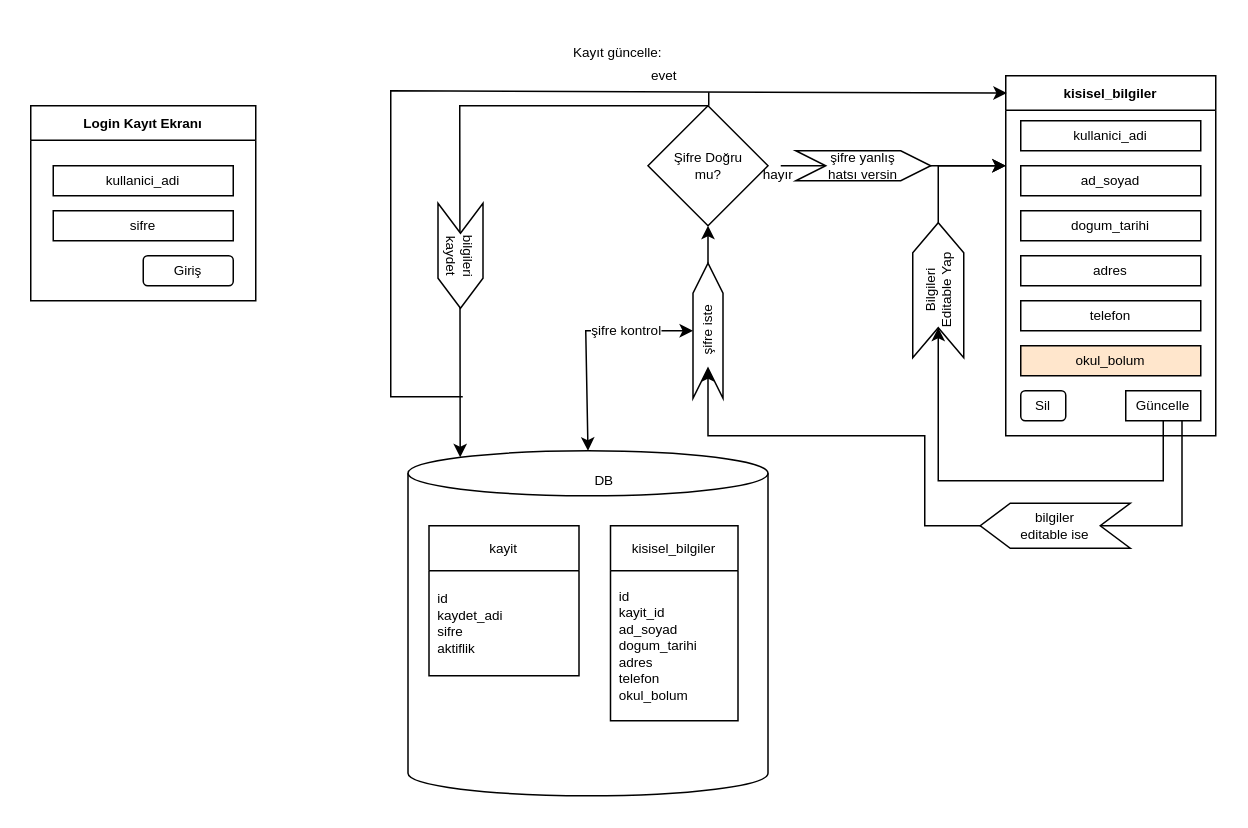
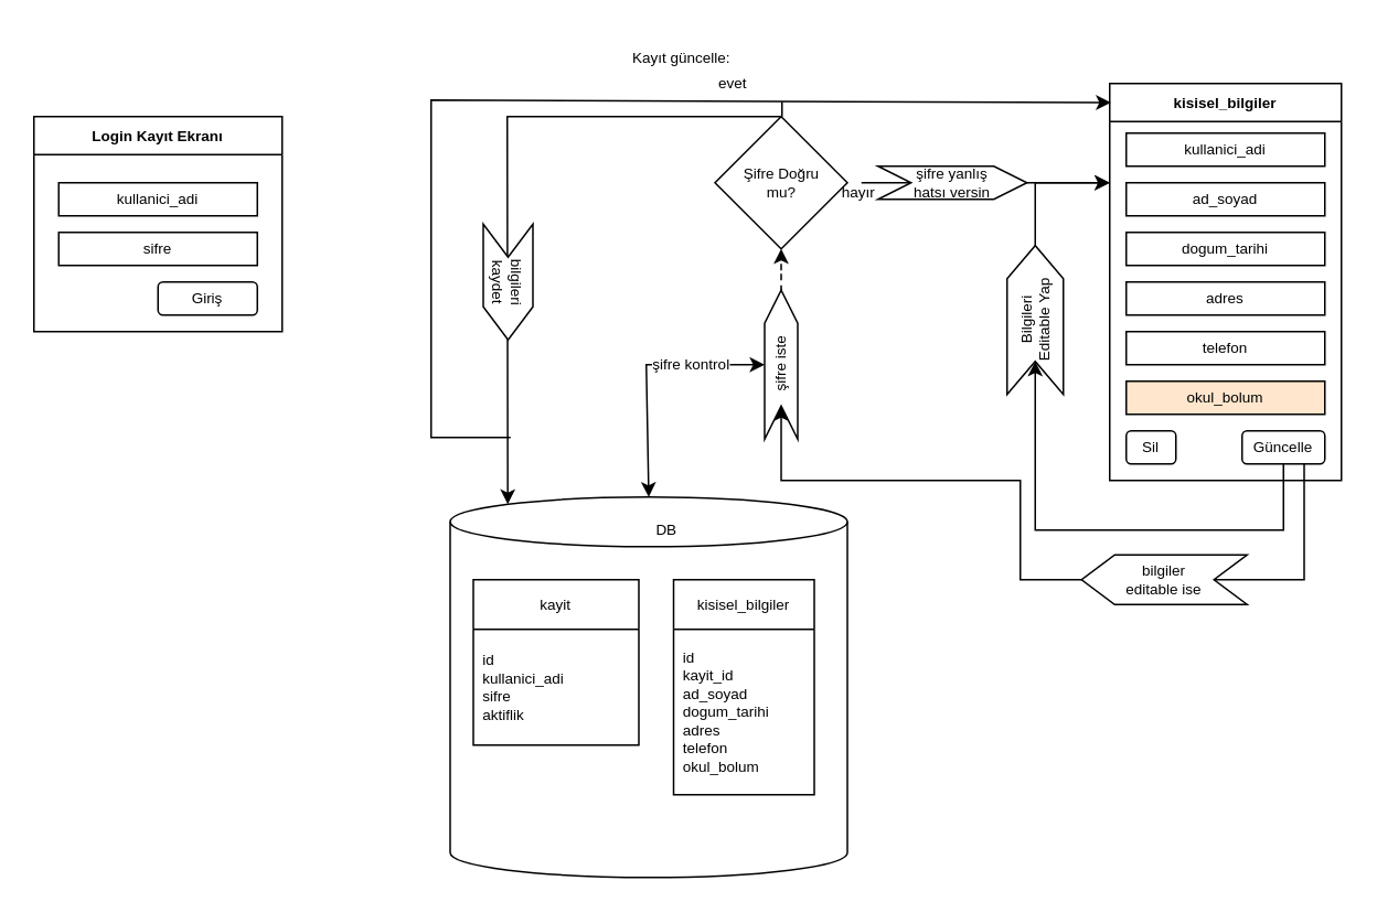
  <mxCell id="0" />
  <mxCell id="1" parent="0" />
  <mxCell id="2" value="Login Kayıt Ekranı" style="swimlane;fontSize=9;" vertex="1" parent="1"><mxGeometry x="20" y="70" width="150" height="130" as="geometry" /></mxCell>
  <mxCell id="3" value="kullanici_adi" style="rounded=0;whiteSpace=wrap;html=1;fontSize=9;" vertex="1" parent="2"><mxGeometry x="15" y="40" width="120" height="20" as="geometry" /></mxCell>
  <mxCell id="4" value="sifre" style="rounded=0;whiteSpace=wrap;html=1;fontSize=9;" vertex="1" parent="2"><mxGeometry x="15" y="70" width="120" height="20" as="geometry" /></mxCell>
  <mxCell id="5" value="Giriş" style="rounded=1;whiteSpace=wrap;html=1;fontSize=9;" vertex="1" parent="2"><mxGeometry x="75" y="100" width="60" height="20" as="geometry" /></mxCell>
  <mxCell id="6" value="" style="shape=cylinder3;whiteSpace=wrap;html=1;boundedLbl=1;backgroundOutline=1;size=15;fontSize=9;" vertex="1" parent="1"><mxGeometry x="271.5" y="300" width="240" height="230" as="geometry" /></mxCell>
  <mxCell id="7" value="kayit" style="swimlane;fontStyle=0;childLayout=stackLayout;horizontal=1;startSize=30;horizontalStack=0;resizeParent=1;resizeParentMax=0;resizeLast=0;collapsible=1;marginBottom=0;fontSize=9;" vertex="1" parent="1"><mxGeometry x="285.5" y="350" width="100" height="100" as="geometry" /></mxCell>
- <mxCell id="8" value="id&#10;kaydet_adi&#10;sifre&#10;aktiflik" style="text;strokeColor=none;fillColor=none;align=left;verticalAlign=middle;spacingLeft=4;spacingRight=4;overflow=hidden;points=[[0,0.5],[1,0.5]];portConstraint=eastwest;rotatable=0;fontSize=9;" vertex="1" parent="7"><mxGeometry y="30" width="100" height="70" as="geometry" /></mxCell>
+ <mxCell id="8" value="id&#10;kullanici_adi&#10;sifre&#10;aktiflik" style="text;strokeColor=none;fillColor=none;align=left;verticalAlign=middle;spacingLeft=4;spacingRight=4;overflow=hidden;points=[[0,0.5],[1,0.5]];portConstraint=eastwest;rotatable=0;fontSize=9;" vertex="1" parent="7"><mxGeometry y="30" width="100" height="70" as="geometry" /></mxCell>
  <mxCell id="9" value="kisisel_bilgiler" style="swimlane;fontStyle=0;childLayout=stackLayout;horizontal=1;startSize=30;horizontalStack=0;resizeParent=1;resizeParentMax=0;resizeLast=0;collapsible=1;marginBottom=0;fontSize=9;" vertex="1" parent="1"><mxGeometry x="406.5" y="350" width="85" height="130" as="geometry" /></mxCell>
  <mxCell id="10" value="id&#10;kayit_id&#10;ad_soyad&#10;dogum_tarihi&#10;adres&#10;telefon&#10;okul_bolum" style="text;strokeColor=none;fillColor=none;align=left;verticalAlign=middle;spacingLeft=4;spacingRight=4;overflow=hidden;points=[[0,0.5],[1,0.5]];portConstraint=eastwest;rotatable=0;fontSize=9;" vertex="1" parent="9"><mxGeometry y="30" width="85" height="100" as="geometry" /></mxCell>
  <mxCell id="11" value="Kayıt güncelle:" style="text;html=1;strokeColor=none;fillColor=none;align=center;verticalAlign=middle;whiteSpace=wrap;rounded=0;fontSize=9;" vertex="1" parent="1"><mxGeometry x="361.5" y="20" width="98.5" height="30" as="geometry" /></mxCell>
  <mxCell id="12" value="DB" style="text;html=1;align=center;verticalAlign=middle;resizable=0;points=[];autosize=1;strokeColor=none;fillColor=none;fontSize=9;" vertex="1" parent="1"><mxGeometry x="381.5" y="310" width="40" height="20" as="geometry" /></mxCell>
  <mxCell id="13" value="kisisel_bilgiler" style="swimlane;fontSize=9;" vertex="1" parent="1"><mxGeometry x="670" y="50" width="140" height="240" as="geometry" /></mxCell>
  <mxCell id="14" value="kullanici_adi" style="rounded=0;whiteSpace=wrap;html=1;fontSize=9;" vertex="1" parent="13"><mxGeometry x="10" y="30" width="120" height="20" as="geometry" /></mxCell>
  <mxCell id="15" value="dogum_tarihi" style="rounded=0;whiteSpace=wrap;html=1;fontSize=9;" vertex="1" parent="13"><mxGeometry x="10" y="90" width="120" height="20" as="geometry" /></mxCell>
  <mxCell id="16" value="adres" style="rounded=0;whiteSpace=wrap;html=1;fontSize=9;" vertex="1" parent="13"><mxGeometry x="10" y="120" width="120" height="20" as="geometry" /></mxCell>
  <mxCell id="17" value="telefon" style="rounded=0;whiteSpace=wrap;html=1;fontSize=9;" vertex="1" parent="13"><mxGeometry x="10" y="150" width="120" height="20" as="geometry" /></mxCell>
  <mxCell id="18" value="okul_bolum" style="rounded=0;whiteSpace=wrap;html=1;fontSize=9;fillColor=#ffe6cc;" vertex="1" parent="13"><mxGeometry x="10" y="180" width="120" height="20" as="geometry" /></mxCell>
  <mxCell id="19" value="ad_soyad" style="rounded=0;whiteSpace=wrap;html=1;fontSize=9;" vertex="1" parent="13"><mxGeometry x="10" y="60" width="120" height="20" as="geometry" /></mxCell>
- <mxCell id="20" value="Güncelle" style="whiteSpace=wrap;html=1;fontSize=9;rounded=0;" vertex="1" parent="13"><mxGeometry x="80" y="210" width="50" height="20" as="geometry" /></mxCell>
+ <mxCell id="20" value="Güncelle" style="rounded=1;whiteSpace=wrap;html=1;fontSize=9;" vertex="1" parent="13"><mxGeometry x="80" y="210" width="50" height="20" as="geometry" /></mxCell>
  <mxCell id="21" value="Sil" style="rounded=1;whiteSpace=wrap;html=1;fontSize=9;" vertex="1" parent="13"><mxGeometry x="10" y="210" width="30" height="20" as="geometry" /></mxCell>
- <mxCell id="22" style="edgeStyle=orthogonalEdgeStyle;rounded=0;orthogonalLoop=1;jettySize=auto;html=1;fontSize=9;entryX=0.5;entryY=1;entryDx=0;entryDy=0;startArrow=none;" edge="1" parent="1" source="25" target="24"><mxGeometry relative="1" as="geometry"><mxPoint x="470" y="200" as="targetPoint" /></mxGeometry></mxCell>
+ <mxCell id="22" style="edgeStyle=orthogonalEdgeStyle;rounded=0;orthogonalLoop=1;jettySize=auto;html=1;fontSize=9;entryX=0.5;entryY=1;entryDx=0;entryDy=0;startArrow=none;dashed=1;" edge="1" parent="1" source="25" target="24"><mxGeometry relative="1" as="geometry"><mxPoint x="470" y="200" as="targetPoint" /></mxGeometry></mxCell>
  <mxCell id="23" style="edgeStyle=orthogonalEdgeStyle;rounded=0;orthogonalLoop=1;jettySize=auto;html=1;fontSize=9;startArrow=none;" edge="1" parent="1" source="39"><mxGeometry relative="1" as="geometry"><mxPoint x="670" y="110" as="targetPoint" /><Array as="points"><mxPoint x="520" y="110" /><mxPoint x="520" y="110" /></Array></mxGeometry></mxCell>
  <mxCell id="24" value="Şifre Doğru&lt;br&gt;mu?" style="rhombus;whiteSpace=wrap;html=1;fontSize=9;" vertex="1" parent="1"><mxGeometry x="431.5" y="70" width="80" height="80" as="geometry" /></mxCell>
  <mxCell id="25" value="şifre iste" style="shape=step;perimeter=stepPerimeter;whiteSpace=wrap;html=1;fixedSize=1;fontSize=9;rotation=-90;" vertex="1" parent="1"><mxGeometry x="426.5" y="210" width="90" height="20" as="geometry" /></mxCell>
  <mxCell id="26" value="" style="endArrow=classic;startArrow=classic;html=1;rounded=0;fontSize=9;entryX=0.5;entryY=0;entryDx=0;entryDy=0;exitX=0.5;exitY=0;exitDx=0;exitDy=0;exitPerimeter=0;" edge="1" parent="1" source="6" target="25"><mxGeometry width="50" height="50" relative="1" as="geometry"><mxPoint x="410" y="280" as="sourcePoint" /><mxPoint x="480" y="200" as="targetPoint" /><Array as="points"><mxPoint x="390" y="220" /></Array></mxGeometry></mxCell>
  <mxCell id="27" value="şifre kontrol" style="edgeLabel;html=1;align=center;verticalAlign=middle;resizable=0;points=[];fontSize=9;" vertex="1" connectable="0" parent="26"><mxGeometry x="0.413" y="1" relative="1" as="geometry"><mxPoint as="offset" /></mxGeometry></mxCell>
  <mxCell id="28" value="hayır" style="text;html=1;align=center;verticalAlign=middle;resizable=0;points=[];autosize=1;strokeColor=none;fillColor=none;fontSize=9;" vertex="1" parent="1"><mxGeometry x="498" y="106" width="40" height="20" as="geometry" /></mxCell>
  <mxCell id="29" style="edgeStyle=orthogonalEdgeStyle;rounded=0;orthogonalLoop=1;jettySize=auto;html=1;entryX=0;entryY=0.25;entryDx=0;entryDy=0;fontSize=9;exitX=1;exitY=0.5;exitDx=0;exitDy=0;" edge="1" parent="1" source="30" target="13"><mxGeometry relative="1" as="geometry" /></mxCell>
  <mxCell id="30" value="Bilgileri &lt;br&gt;Editable Yap" style="shape=step;perimeter=stepPerimeter;whiteSpace=wrap;html=1;fixedSize=1;fontSize=9;rotation=-90;" vertex="1" parent="1"><mxGeometry x="580" y="176" width="90" height="34" as="geometry" /></mxCell>
  <mxCell id="31" value="evet" style="text;html=1;align=center;verticalAlign=middle;resizable=0;points=[];autosize=1;strokeColor=none;fillColor=none;fontSize=9;" vertex="1" parent="1"><mxGeometry x="421.5" y="40" width="40" height="20" as="geometry" /></mxCell>
  <mxCell id="32" style="edgeStyle=orthogonalEdgeStyle;rounded=0;orthogonalLoop=1;jettySize=auto;html=1;entryX=0;entryY=0.5;entryDx=0;entryDy=0;fontSize=9;" edge="1" parent="1" source="20" target="30"><mxGeometry relative="1" as="geometry"><Array as="points"><mxPoint x="775" y="320" /><mxPoint x="625" y="320" /></Array></mxGeometry></mxCell>
  <mxCell id="33" style="edgeStyle=orthogonalEdgeStyle;rounded=0;orthogonalLoop=1;jettySize=auto;html=1;exitX=0.75;exitY=1;exitDx=0;exitDy=0;entryX=0;entryY=0.5;entryDx=0;entryDy=0;fontSize=9;" edge="1" parent="1" source="20" target="25"><mxGeometry relative="1" as="geometry"><Array as="points"><mxPoint x="788" y="350" /><mxPoint x="616" y="350" /><mxPoint x="616" y="290" /><mxPoint x="472" y="290" /></Array></mxGeometry></mxCell>
  <mxCell id="34" value="bilgiler &lt;br&gt;editable ise" style="shape=step;perimeter=stepPerimeter;fixedSize=1;fontSize=9;rotation=0;whiteSpace=wrap;html=1;direction=west;" vertex="1" parent="1"><mxGeometry x="653" y="335" width="100" height="30" as="geometry" /></mxCell>
  <mxCell id="35" value="" style="endArrow=classic;html=1;rounded=0;fontSize=9;exitX=0.5;exitY=0;exitDx=0;exitDy=0;entryX=0.145;entryY=0;entryDx=0;entryDy=4.35;entryPerimeter=0;" edge="1" parent="1" source="24" target="6"><mxGeometry width="50" height="50" relative="1" as="geometry"><mxPoint x="320" y="120" as="sourcePoint" /><mxPoint x="370" y="70" as="targetPoint" /><Array as="points"><mxPoint x="306" y="70" /></Array></mxGeometry></mxCell>
  <mxCell id="36" value="" style="endArrow=classic;html=1;rounded=0;fontSize=9;entryX=0.005;entryY=0.048;entryDx=0;entryDy=0;entryPerimeter=0;" edge="1" parent="1" target="13"><mxGeometry width="50" height="50" relative="1" as="geometry"><mxPoint x="308" y="264" as="sourcePoint" /><mxPoint x="560" y="10" as="targetPoint" /><Array as="points"><mxPoint x="260" y="264" /><mxPoint x="260" y="60" /></Array></mxGeometry></mxCell>
  <mxCell id="37" value="bilgileri&lt;br&gt;kaydet" style="shape=step;perimeter=stepPerimeter;whiteSpace=wrap;html=1;fixedSize=1;fontSize=9;rotation=90;" vertex="1" parent="1"><mxGeometry x="271.5" y="155" width="70" height="30" as="geometry" /></mxCell>
  <mxCell id="38" value="" style="endArrow=none;html=1;rounded=0;fontSize=9;" edge="1" parent="1"><mxGeometry width="50" height="50" relative="1" as="geometry"><mxPoint x="472" y="70" as="sourcePoint" /><mxPoint x="472" y="61" as="targetPoint" /></mxGeometry></mxCell>
  <mxCell id="39" value="şifre yanlış&lt;br&gt;hatsı versin" style="shape=step;perimeter=stepPerimeter;whiteSpace=wrap;html=1;fixedSize=1;fontSize=9;" vertex="1" parent="1"><mxGeometry x="530" y="100" width="90" height="20" as="geometry" /></mxCell>
